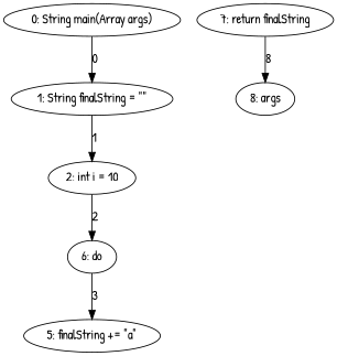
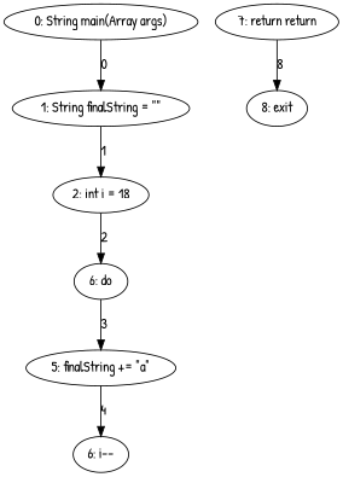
  digraph {
    fontname="Patrick Hand"
    node [fontname="Patrick Hand"]
    edge [fontname="Patrick Hand"]
    n1 [label="0: String main(Array args)"]
    n2 [label="1: String finalString = \"\""]
-   n3 [label="2: int i = 10"]
+   n3 [label="2: int i = 18"]
    n4 [label="6: do"]
    n5 [label="5: finalString += \"a\""]
-   n6 [label="7: return finalString"]
-   n7 [label="8: args"]
+   n6 [label="7: return return"]
+   n7 [label="8: exit"]
+   n8 [label="6: i--"]
    n1 -> n2 [label=0]
    n2 -> n3 [label=1]
    n3 -> n4 [label=2]
    n4 -> n5 [label=3]
+   n5 -> n8 [label=4]
    n6 -> n7 [label=8]
  }
